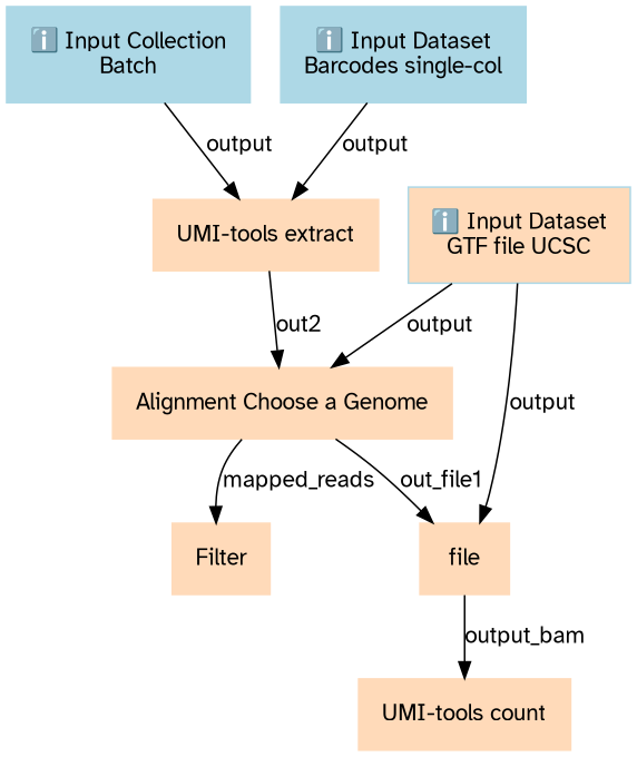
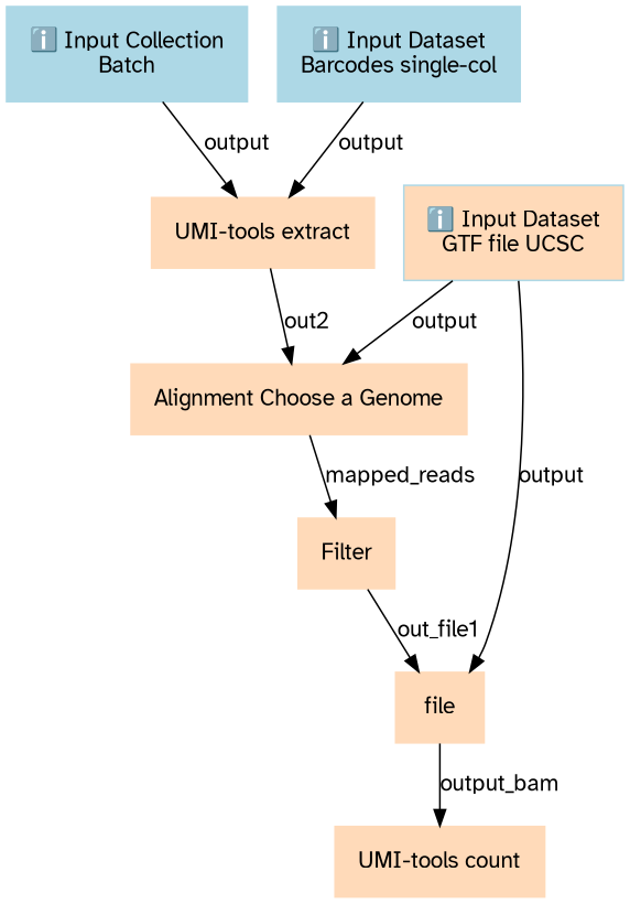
  digraph {
    node [color=peachpuff fontname="Atkinson Hyperlegible" margin="0.2,0.2" shape=box style=filled]
    edge [fontname="Atkinson Hyperlegible"]
    n1 [color=lightblue label="ℹ️ Input Collection\nBatch"]
    n2 [label="UMI-tools extract"]
    n3 [label="Alignment Choose a Genome"]
    n4 [color=lightblue label="ℹ️ Input Dataset\nBarcodes single-col"]
    n5 [color=lightblue fillcolor=peachpuff label="ℹ️ Input Dataset\nGTF file UCSC"]
    n6 [label=file]
    n7 [label=Filter]
    n8 [label="UMI-tools count"]
    n1 -> n2 [label=output]
    n2 -> n3 [label=out2]
    n3 -> n7 [label=mapped_reads]
    n4 -> n2 [label=output]
    n5 -> n3 [label=output]
    n5 -> n6 [label=output]
    n6 -> n8 [label=output_bam]
-   n3 -> n6 [label=out_file1]
+   n7 -> n6 [label=out_file1]
  }
